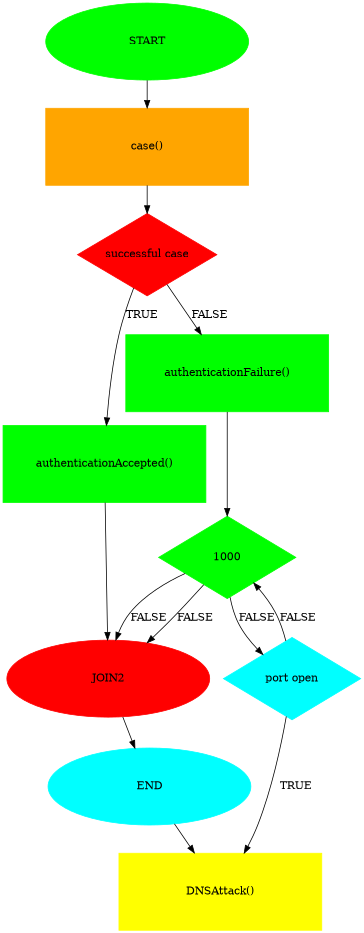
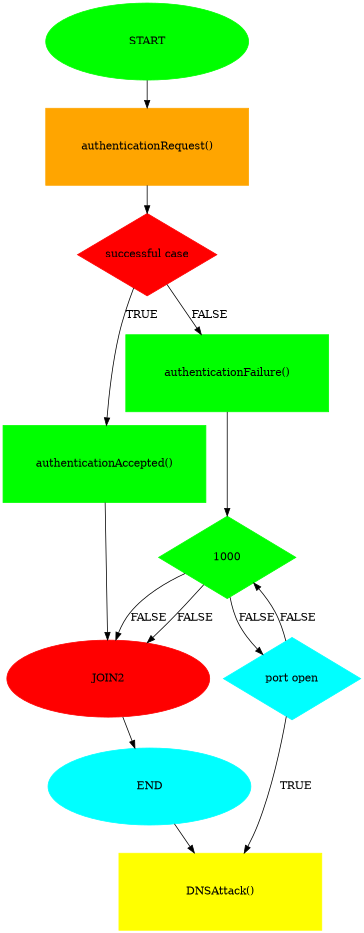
  digraph {
    node [color=green style=filled shape=box]
    n1 [height=1.4 label=START width=3.7 shape=""]
-   n2 [color=orange height=1.4 label="case()" width=3.7]
+   n2 [color=orange height=1.4 label="authenticationRequest()" width=3.7]
    n3 [color=red height=1.5 label="successful case" shape=diamond width=2.5]
    n4 [height=1.4 label="authenticationAccepted()" width=3.7]
    n5 [height=1.4 label="authenticationFailure()" width=3.7]
    n6 [color=red height=1.4 label=JOIN2 width=3.7 shape=""]
    n7 [height=1.5 label=1000 shape=diamond width=2.5]
    n8 [color=cyan height=1.4 label=END width=3.7 shape=""]
    n9 [color=cyan height=1.5 label="port open" shape=diamond width=2.5]
    n10 [color=yellow height=1.4 label="DNSAttack()" width=3.7]
    n1 -> n2
    n2 -> n3
    n3 -> n4 [label=TRUE]
    n3 -> n5 [label=FALSE]
    n4 -> n6
    n5 -> n7
    n6 -> n8
    n7 -> n6 [label=FALSE]
    n7 -> n6 [label=FALSE]
    n7 -> n9 [label=FALSE]
    n8 -> n10
    n9 -> n7 [label=FALSE]
    n9 -> n10 [label=TRUE]
  }
